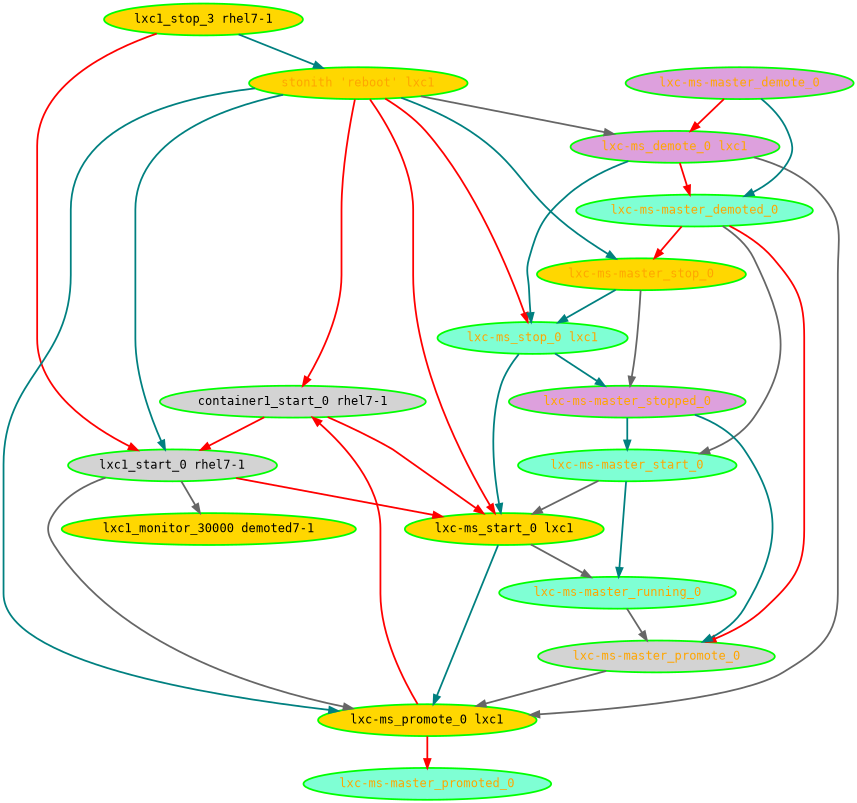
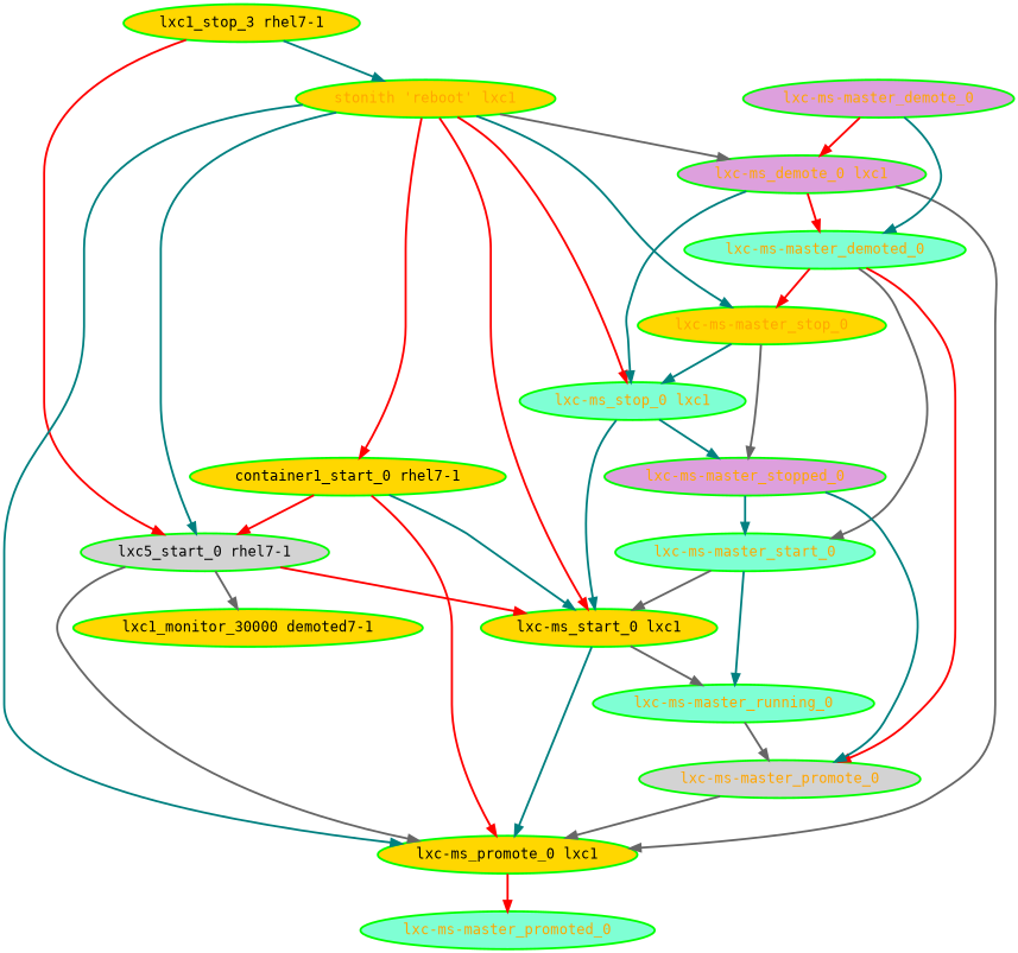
  digraph {
    fontname="DejaVu Sans Mono"
    node [color=green fillcolor=gold fontcolor=orange fontname="DejaVu Sans Mono" style="bold,filled"]
    edge [color=teal fontname="DejaVu Sans Mono" style=bold]
-   "container1_start_0 rhel7-1" [fillcolor=lightgrey fontcolor=black]
+   "container1_start_0 rhel7-1" [fontcolor=black]
    "lxc-ms_promote_0 lxc1" [fontcolor=black]
    "lxc-ms_start_0 lxc1" [fontcolor=black]
-   "lxc1_start_0 rhel7-1" [fillcolor=lightgrey fontcolor=black]
+   "lxc1_start_0 rhel7-1" [fillcolor=lightgrey fontcolor=black label="lxc5_start_0 rhel7-1"]
    n5 [fontcolor=black label="lxc1_stop_3 rhel7-1"]
    "stonith 'reboot' lxc1"
    "lxc-ms-master_promoted_0" [fillcolor=aquamarine]
    "lxc-ms-master_running_0" [fillcolor=aquamarine]
    n9 [fontcolor=black label="lxc1_monitor_30000 demoted7-1"]
    "lxc-ms_demote_0 lxc1" [fillcolor=plum]
    "lxc-ms-master_stop_0"
    "lxc-ms_stop_0 lxc1" [fillcolor=aquamarine]
    "lxc-ms-master_promote_0" [fillcolor=lightgrey]
    "lxc-ms-master_demote_0" [fillcolor=plum]
    "lxc-ms-master_demoted_0" [fillcolor=aquamarine]
    "lxc-ms-master_start_0" [fillcolor=aquamarine]
    "lxc-ms-master_stopped_0" [fillcolor=plum]
-   "lxc-ms_promote_0 lxc1" -> "container1_start_0 rhel7-1" [color=red]
-   "container1_start_0 rhel7-1" -> "lxc-ms_start_0 lxc1" [color=red]
+   "container1_start_0 rhel7-1" -> "lxc-ms_promote_0 lxc1" [color=red]
+   "container1_start_0 rhel7-1" -> "lxc-ms_start_0 lxc1"
    "container1_start_0 rhel7-1" -> "lxc1_start_0 rhel7-1" [color=red]
    "lxc-ms_promote_0 lxc1" -> "lxc-ms-master_promoted_0" [color=red]
    "lxc-ms_start_0 lxc1" -> "lxc-ms_promote_0 lxc1"
    "lxc-ms_start_0 lxc1" -> "lxc-ms-master_running_0" [color=gray40]
    "lxc1_start_0 rhel7-1" -> "lxc-ms_promote_0 lxc1" [color=gray40]
    "lxc1_start_0 rhel7-1" -> "lxc-ms_start_0 lxc1" [color=red]
    "lxc1_start_0 rhel7-1" -> n9 [color=gray40]
    n5 -> "lxc1_start_0 rhel7-1" [color=red]
    n5 -> "stonith 'reboot' lxc1"
    "stonith 'reboot' lxc1" -> "container1_start_0 rhel7-1" [color=red]
    "stonith 'reboot' lxc1" -> "lxc-ms_promote_0 lxc1"
    "stonith 'reboot' lxc1" -> "lxc-ms_start_0 lxc1" [color=red]
    "stonith 'reboot' lxc1" -> "lxc1_start_0 rhel7-1"
    "stonith 'reboot' lxc1" -> "lxc-ms_demote_0 lxc1" [color=gray40]
    "stonith 'reboot' lxc1" -> "lxc-ms-master_stop_0"
    "stonith 'reboot' lxc1" -> "lxc-ms_stop_0 lxc1" [color=red]
    "lxc-ms-master_running_0" -> "lxc-ms-master_promote_0" [color=gray40]
    "lxc-ms_demote_0 lxc1" -> "lxc-ms_promote_0 lxc1" [color=gray40]
    "lxc-ms_demote_0 lxc1" -> "lxc-ms_stop_0 lxc1"
    "lxc-ms_demote_0 lxc1" -> "lxc-ms-master_demoted_0" [color=red]
    "lxc-ms-master_stop_0" -> "lxc-ms_stop_0 lxc1"
    "lxc-ms-master_stop_0" -> "lxc-ms-master_stopped_0" [color=gray40]
    "lxc-ms_stop_0 lxc1" -> "lxc-ms_start_0 lxc1"
    "lxc-ms_stop_0 lxc1" -> "lxc-ms-master_stopped_0"
    "lxc-ms-master_promote_0" -> "lxc-ms_promote_0 lxc1" [color=gray40]
    "lxc-ms-master_demote_0" -> "lxc-ms_demote_0 lxc1" [color=red]
    "lxc-ms-master_demote_0" -> "lxc-ms-master_demoted_0"
    "lxc-ms-master_demoted_0" -> "lxc-ms-master_stop_0" [color=red]
    "lxc-ms-master_demoted_0" -> "lxc-ms-master_promote_0" [color=red]
    "lxc-ms-master_demoted_0" -> "lxc-ms-master_start_0" [color=gray40]
    "lxc-ms-master_start_0" -> "lxc-ms_start_0 lxc1" [color=gray40]
    "lxc-ms-master_start_0" -> "lxc-ms-master_running_0"
    "lxc-ms-master_stopped_0" -> "lxc-ms-master_promote_0"
    "lxc-ms-master_stopped_0" -> "lxc-ms-master_start_0"
  }
